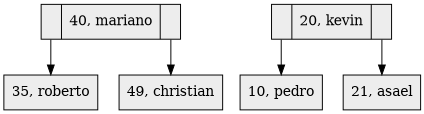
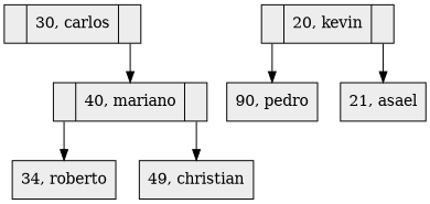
  digraph {
    fontname="DejaVu Serif"
    rankdir=TB
    node [color=black fillcolor=gray93 fontname="DejaVu Serif" shape=record style=filled]
    edge [fontname="DejaVu Serif" tailport=C1]
+   n1 [label="<C0>| 30, carlos |<C1> "]
    n2 [label="<C0>| 40, mariano |<C1> "]
    n3 [label="<C0>| 20, kevin |<C1> "]
-   n4 [label="10, pedro"]
+   n4 [label="90, pedro"]
    n5 [label="21, asael"]
-   n6 [label="35, roberto"]
+   n6 [label="34, roberto"]
    n7 [label="49, christian"]
+   n1 -> n2
    n2 -> n6 [tailport=C0]
    n2 -> n7
    n3 -> n4 [tailport=C0]
    n3 -> n5
  }
